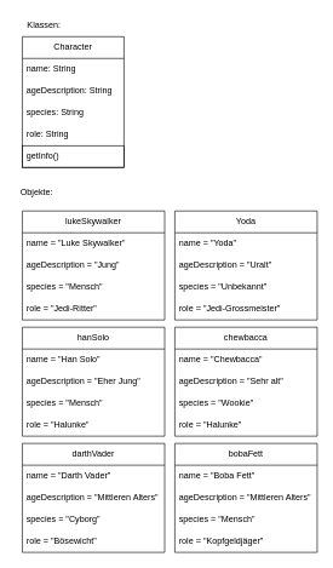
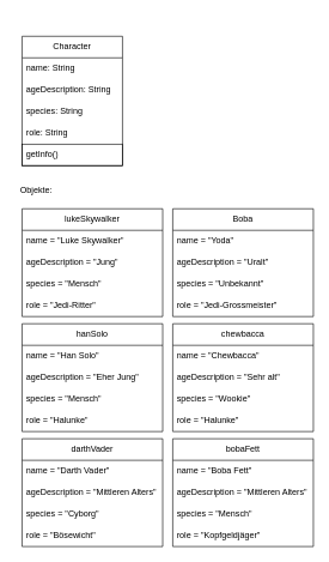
  <mxCell id="0" />
  <mxCell id="1" parent="0" />
  <mxCell id="2" value="Character" style="swimlane;fontStyle=0;childLayout=stackLayout;horizontal=1;startSize=30;horizontalStack=0;resizeParent=1;resizeParentMax=0;resizeLast=0;collapsible=1;marginBottom=0;whiteSpace=wrap;html=1;" vertex="1" parent="1"><mxGeometry x="30" y="50" width="140" height="180" as="geometry" /></mxCell>
  <mxCell id="3" value="name: String" style="text;strokeColor=none;fillColor=none;align=left;verticalAlign=middle;spacingLeft=4;spacingRight=4;overflow=hidden;points=[[0,0.5],[1,0.5]];portConstraint=eastwest;rotatable=0;whiteSpace=wrap;html=1;" vertex="1" parent="2"><mxGeometry y="30" width="140" height="30" as="geometry" /></mxCell>
  <mxCell id="4" value="ageDescription: String" style="text;strokeColor=none;fillColor=none;align=left;verticalAlign=middle;spacingLeft=4;spacingRight=4;overflow=hidden;points=[[0,0.5],[1,0.5]];portConstraint=eastwest;rotatable=0;whiteSpace=wrap;html=1;" vertex="1" parent="2"><mxGeometry y="60" width="140" height="30" as="geometry" /></mxCell>
  <mxCell id="5" value="species: String" style="text;strokeColor=none;fillColor=none;align=left;verticalAlign=middle;spacingLeft=4;spacingRight=4;overflow=hidden;points=[[0,0.5],[1,0.5]];portConstraint=eastwest;rotatable=0;whiteSpace=wrap;html=1;" vertex="1" parent="2"><mxGeometry y="90" width="140" height="30" as="geometry" /></mxCell>
  <mxCell id="6" value="role: String" style="text;strokeColor=none;fillColor=none;align=left;verticalAlign=middle;spacingLeft=4;spacingRight=4;overflow=hidden;points=[[0,0.5],[1,0.5]];portConstraint=eastwest;rotatable=0;whiteSpace=wrap;html=1;" vertex="1" parent="2"><mxGeometry y="120" width="140" height="30" as="geometry" /></mxCell>
  <mxCell id="7" value="getInfo()" style="text;strokeColor=default;fillColor=none;align=left;verticalAlign=middle;spacingLeft=4;spacingRight=4;overflow=hidden;points=[[0,0.5],[1,0.5]];portConstraint=eastwest;rotatable=0;whiteSpace=wrap;html=1;strokeWidth=1;" vertex="1" parent="2"><mxGeometry y="150" width="140" height="30" as="geometry" /></mxCell>
  <mxCell id="8" value="lukeSkywalker" style="swimlane;fontStyle=0;childLayout=stackLayout;horizontal=1;startSize=30;horizontalStack=0;resizeParent=1;resizeParentMax=0;resizeLast=0;collapsible=1;marginBottom=0;whiteSpace=wrap;html=1;" vertex="1" parent="1"><mxGeometry x="30" y="290" width="196" height="150" as="geometry" /></mxCell>
  <mxCell id="9" value="name = &quot;Luke Skywalker&quot;" style="text;strokeColor=none;fillColor=none;align=left;verticalAlign=middle;spacingLeft=4;spacingRight=4;overflow=hidden;points=[[0,0.5],[1,0.5]];portConstraint=eastwest;rotatable=0;whiteSpace=wrap;html=1;" vertex="1" parent="8"><mxGeometry y="30" width="196" height="30" as="geometry" /></mxCell>
  <mxCell id="10" value="ageDescription = &quot;Jung&quot;" style="text;strokeColor=none;fillColor=none;align=left;verticalAlign=middle;spacingLeft=4;spacingRight=4;overflow=hidden;points=[[0,0.5],[1,0.5]];portConstraint=eastwest;rotatable=0;whiteSpace=wrap;html=1;" vertex="1" parent="8"><mxGeometry y="60" width="196" height="30" as="geometry" /></mxCell>
  <mxCell id="11" value="species = &quot;Mensch&quot;" style="text;strokeColor=none;fillColor=none;align=left;verticalAlign=middle;spacingLeft=4;spacingRight=4;overflow=hidden;points=[[0,0.5],[1,0.5]];portConstraint=eastwest;rotatable=0;whiteSpace=wrap;html=1;" vertex="1" parent="8"><mxGeometry y="90" width="196" height="30" as="geometry" /></mxCell>
  <mxCell id="12" value="role = &quot;Jedi-Ritter&quot;" style="text;strokeColor=none;fillColor=none;align=left;verticalAlign=middle;spacingLeft=4;spacingRight=4;overflow=hidden;points=[[0,0.5],[1,0.5]];portConstraint=eastwest;rotatable=0;whiteSpace=wrap;html=1;" vertex="1" parent="8"><mxGeometry y="120" width="196" height="30" as="geometry" /></mxCell>
  <mxCell id="13" value="hanSolo" style="swimlane;fontStyle=0;childLayout=stackLayout;horizontal=1;startSize=30;horizontalStack=0;resizeParent=1;resizeParentMax=0;resizeLast=0;collapsible=1;marginBottom=0;whiteSpace=wrap;html=1;" vertex="1" parent="1"><mxGeometry x="30" y="450" width="196" height="150" as="geometry" /></mxCell>
  <mxCell id="14" value="name = &quot;Han Solo&quot;" style="text;strokeColor=none;fillColor=none;align=left;verticalAlign=middle;spacingLeft=4;spacingRight=4;overflow=hidden;points=[[0,0.5],[1,0.5]];portConstraint=eastwest;rotatable=0;whiteSpace=wrap;html=1;" vertex="1" parent="13"><mxGeometry y="30" width="196" height="30" as="geometry" /></mxCell>
  <mxCell id="15" value="ageDescription = &quot;Eher Jung&quot;" style="text;strokeColor=none;fillColor=none;align=left;verticalAlign=middle;spacingLeft=4;spacingRight=4;overflow=hidden;points=[[0,0.5],[1,0.5]];portConstraint=eastwest;rotatable=0;whiteSpace=wrap;html=1;" vertex="1" parent="13"><mxGeometry y="60" width="196" height="30" as="geometry" /></mxCell>
  <mxCell id="16" value="species = &quot;Mensch&quot;" style="text;strokeColor=none;fillColor=none;align=left;verticalAlign=middle;spacingLeft=4;spacingRight=4;overflow=hidden;points=[[0,0.5],[1,0.5]];portConstraint=eastwest;rotatable=0;whiteSpace=wrap;html=1;" vertex="1" parent="13"><mxGeometry y="90" width="196" height="30" as="geometry" /></mxCell>
  <mxCell id="17" value="role = &quot;Halunke&quot;" style="text;strokeColor=none;fillColor=none;align=left;verticalAlign=middle;spacingLeft=4;spacingRight=4;overflow=hidden;points=[[0,0.5],[1,0.5]];portConstraint=eastwest;rotatable=0;whiteSpace=wrap;html=1;" vertex="1" parent="13"><mxGeometry y="120" width="196" height="30" as="geometry" /></mxCell>
- <mxCell id="18" value="Klassen:" style="text;html=1;align=center;verticalAlign=middle;whiteSpace=wrap;rounded=0;" vertex="1" parent="1"><mxGeometry x="30" y="20" width="60" height="30" as="geometry" /></mxCell>
  <mxCell id="19" value="Objekte:" style="text;html=1;align=center;verticalAlign=middle;whiteSpace=wrap;rounded=0;" vertex="1" parent="1"><mxGeometry x="20" y="250" width="60" height="30" as="geometry" /></mxCell>
  <mxCell id="20" value="darthVader" style="swimlane;fontStyle=0;childLayout=stackLayout;horizontal=1;startSize=30;horizontalStack=0;resizeParent=1;resizeParentMax=0;resizeLast=0;collapsible=1;marginBottom=0;whiteSpace=wrap;html=1;" vertex="1" parent="1"><mxGeometry x="30" y="610" width="196" height="150" as="geometry" /></mxCell>
  <mxCell id="21" value="name = &quot;Darth Vader&quot;" style="text;strokeColor=none;fillColor=none;align=left;verticalAlign=middle;spacingLeft=4;spacingRight=4;overflow=hidden;points=[[0,0.5],[1,0.5]];portConstraint=eastwest;rotatable=0;whiteSpace=wrap;html=1;" vertex="1" parent="20"><mxGeometry y="30" width="196" height="30" as="geometry" /></mxCell>
  <mxCell id="22" value="ageDescription = &quot;Mittleren Alters&quot;" style="text;strokeColor=none;fillColor=none;align=left;verticalAlign=middle;spacingLeft=4;spacingRight=4;overflow=hidden;points=[[0,0.5],[1,0.5]];portConstraint=eastwest;rotatable=0;whiteSpace=wrap;html=1;" vertex="1" parent="20"><mxGeometry y="60" width="196" height="30" as="geometry" /></mxCell>
  <mxCell id="23" value="species = &quot;Cyborg&quot;" style="text;strokeColor=none;fillColor=none;align=left;verticalAlign=middle;spacingLeft=4;spacingRight=4;overflow=hidden;points=[[0,0.5],[1,0.5]];portConstraint=eastwest;rotatable=0;whiteSpace=wrap;html=1;" vertex="1" parent="20"><mxGeometry y="90" width="196" height="30" as="geometry" /></mxCell>
  <mxCell id="24" value="role = &quot;Bösewicht&quot;" style="text;strokeColor=none;fillColor=none;align=left;verticalAlign=middle;spacingLeft=4;spacingRight=4;overflow=hidden;points=[[0,0.5],[1,0.5]];portConstraint=eastwest;rotatable=0;whiteSpace=wrap;html=1;" vertex="1" parent="20"><mxGeometry y="120" width="196" height="30" as="geometry" /></mxCell>
- <mxCell id="25" value="Yoda" style="swimlane;fontStyle=0;childLayout=stackLayout;horizontal=1;startSize=30;horizontalStack=0;resizeParent=1;resizeParentMax=0;resizeLast=0;collapsible=1;marginBottom=0;whiteSpace=wrap;html=1;" vertex="1" parent="1"><mxGeometry x="240" y="290" width="196" height="150" as="geometry" /></mxCell>
+ <mxCell id="25" value="Boba" style="swimlane;fontStyle=0;childLayout=stackLayout;horizontal=1;startSize=30;horizontalStack=0;resizeParent=1;resizeParentMax=0;resizeLast=0;collapsible=1;marginBottom=0;whiteSpace=wrap;html=1;" vertex="1" parent="1"><mxGeometry x="240" y="290" width="196" height="150" as="geometry" /></mxCell>
  <mxCell id="26" value="name = &quot;Yoda&quot;" style="text;strokeColor=none;fillColor=none;align=left;verticalAlign=middle;spacingLeft=4;spacingRight=4;overflow=hidden;points=[[0,0.5],[1,0.5]];portConstraint=eastwest;rotatable=0;whiteSpace=wrap;html=1;" vertex="1" parent="25"><mxGeometry y="30" width="196" height="30" as="geometry" /></mxCell>
  <mxCell id="27" value="ageDescription = &quot;Uralt&quot;" style="text;strokeColor=none;fillColor=none;align=left;verticalAlign=middle;spacingLeft=4;spacingRight=4;overflow=hidden;points=[[0,0.5],[1,0.5]];portConstraint=eastwest;rotatable=0;whiteSpace=wrap;html=1;" vertex="1" parent="25"><mxGeometry y="60" width="196" height="30" as="geometry" /></mxCell>
  <mxCell id="28" value="species = &quot;Unbekannt&quot;" style="text;strokeColor=none;fillColor=none;align=left;verticalAlign=middle;spacingLeft=4;spacingRight=4;overflow=hidden;points=[[0,0.5],[1,0.5]];portConstraint=eastwest;rotatable=0;whiteSpace=wrap;html=1;" vertex="1" parent="25"><mxGeometry y="90" width="196" height="30" as="geometry" /></mxCell>
  <mxCell id="29" value="role = &quot;Jedi-Grossmeister&quot;" style="text;strokeColor=none;fillColor=none;align=left;verticalAlign=middle;spacingLeft=4;spacingRight=4;overflow=hidden;points=[[0,0.5],[1,0.5]];portConstraint=eastwest;rotatable=0;whiteSpace=wrap;html=1;" vertex="1" parent="25"><mxGeometry y="120" width="196" height="30" as="geometry" /></mxCell>
  <mxCell id="30" value="chewbacca" style="swimlane;fontStyle=0;childLayout=stackLayout;horizontal=1;startSize=30;horizontalStack=0;resizeParent=1;resizeParentMax=0;resizeLast=0;collapsible=1;marginBottom=0;whiteSpace=wrap;html=1;" vertex="1" parent="1"><mxGeometry x="240" y="450" width="196" height="150" as="geometry" /></mxCell>
  <mxCell id="31" value="name = &quot;Chewbacca&quot;" style="text;strokeColor=none;fillColor=none;align=left;verticalAlign=middle;spacingLeft=4;spacingRight=4;overflow=hidden;points=[[0,0.5],[1,0.5]];portConstraint=eastwest;rotatable=0;whiteSpace=wrap;html=1;" vertex="1" parent="30"><mxGeometry y="30" width="196" height="30" as="geometry" /></mxCell>
  <mxCell id="32" value="ageDescription = &quot;Sehr alt&quot;" style="text;strokeColor=none;fillColor=none;align=left;verticalAlign=middle;spacingLeft=4;spacingRight=4;overflow=hidden;points=[[0,0.5],[1,0.5]];portConstraint=eastwest;rotatable=0;whiteSpace=wrap;html=1;" vertex="1" parent="30"><mxGeometry y="60" width="196" height="30" as="geometry" /></mxCell>
  <mxCell id="33" value="species = &quot;Wookie&quot;" style="text;strokeColor=none;fillColor=none;align=left;verticalAlign=middle;spacingLeft=4;spacingRight=4;overflow=hidden;points=[[0,0.5],[1,0.5]];portConstraint=eastwest;rotatable=0;whiteSpace=wrap;html=1;" vertex="1" parent="30"><mxGeometry y="90" width="196" height="30" as="geometry" /></mxCell>
  <mxCell id="34" value="role = &quot;Halunke&quot;" style="text;strokeColor=none;fillColor=none;align=left;verticalAlign=middle;spacingLeft=4;spacingRight=4;overflow=hidden;points=[[0,0.5],[1,0.5]];portConstraint=eastwest;rotatable=0;whiteSpace=wrap;html=1;" vertex="1" parent="30"><mxGeometry y="120" width="196" height="30" as="geometry" /></mxCell>
  <mxCell id="35" value="bobaFett" style="swimlane;fontStyle=0;childLayout=stackLayout;horizontal=1;startSize=30;horizontalStack=0;resizeParent=1;resizeParentMax=0;resizeLast=0;collapsible=1;marginBottom=0;whiteSpace=wrap;html=1;" vertex="1" parent="1"><mxGeometry x="240" y="610" width="196" height="150" as="geometry" /></mxCell>
  <mxCell id="36" value="name = &quot;Boba Fett&quot;" style="text;strokeColor=none;fillColor=none;align=left;verticalAlign=middle;spacingLeft=4;spacingRight=4;overflow=hidden;points=[[0,0.5],[1,0.5]];portConstraint=eastwest;rotatable=0;whiteSpace=wrap;html=1;" vertex="1" parent="35"><mxGeometry y="30" width="196" height="30" as="geometry" /></mxCell>
  <mxCell id="37" value="ageDescription = &quot;Mittleren Alters&quot;" style="text;strokeColor=none;fillColor=none;align=left;verticalAlign=middle;spacingLeft=4;spacingRight=4;overflow=hidden;points=[[0,0.5],[1,0.5]];portConstraint=eastwest;rotatable=0;whiteSpace=wrap;html=1;" vertex="1" parent="35"><mxGeometry y="60" width="196" height="30" as="geometry" /></mxCell>
  <mxCell id="38" value="species = &quot;Mensch&quot;" style="text;strokeColor=none;fillColor=none;align=left;verticalAlign=middle;spacingLeft=4;spacingRight=4;overflow=hidden;points=[[0,0.5],[1,0.5]];portConstraint=eastwest;rotatable=0;whiteSpace=wrap;html=1;" vertex="1" parent="35"><mxGeometry y="90" width="196" height="30" as="geometry" /></mxCell>
  <mxCell id="39" value="role = &quot;Kopfgeldjäger&quot;" style="text;strokeColor=none;fillColor=none;align=left;verticalAlign=middle;spacingLeft=4;spacingRight=4;overflow=hidden;points=[[0,0.5],[1,0.5]];portConstraint=eastwest;rotatable=0;whiteSpace=wrap;html=1;" vertex="1" parent="35"><mxGeometry y="120" width="196" height="30" as="geometry" /></mxCell>
